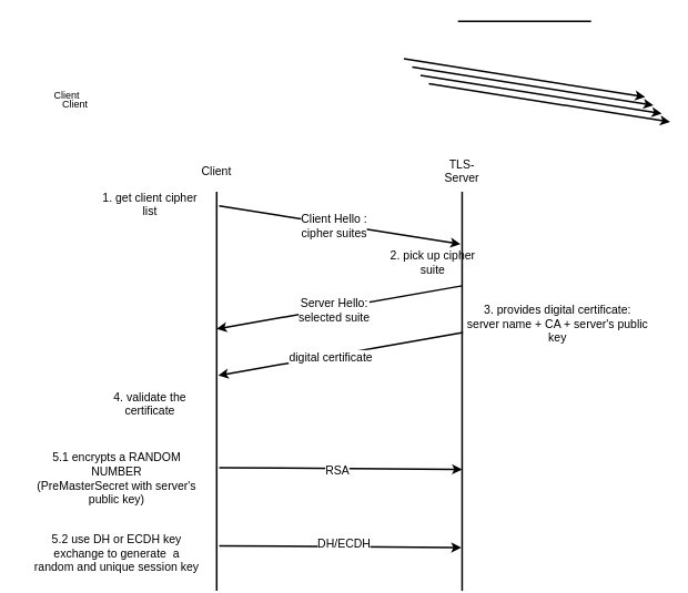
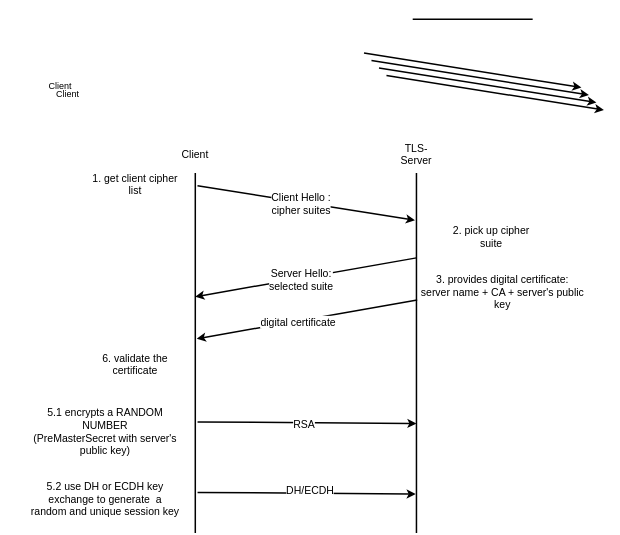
  <mxCell id="0" />
  <mxCell id="1" parent="0" />
  <mxCell id="2" value="" style="line;strokeWidth=2;html=1;" vertex="1" parent="1"><mxGeometry x="550" y="20" width="160" height="10" as="geometry" /></mxCell>
  <mxCell id="3" value="" style="line;strokeWidth=2;html=1;rotation=90;fontSize=14;" vertex="1" parent="1"><mxGeometry x="315" y="407.5" width="480" height="125" as="geometry" /></mxCell>
  <mxCell id="4" value="" style="line;strokeWidth=2;html=1;rotation=90;fontSize=14;" vertex="1" parent="1"><mxGeometry x="20" y="430" width="480" height="80" as="geometry" /></mxCell>
  <mxCell id="5" value="" style="endArrow=classic;html=1;rounded=0;strokeWidth=2;exitX=0.025;exitY=0.463;exitDx=0;exitDy=0;exitPerimeter=0;entryX=0.121;entryY=0.516;entryDx=0;entryDy=0;entryPerimeter=0;fontSize=14;" edge="1" parent="1"><mxGeometry width="50" height="50" relative="1" as="geometry"><mxPoint x="262.96" y="247" as="sourcePoint" /><mxPoint x="553" y="293.08" as="targetPoint" /></mxGeometry></mxCell>
  <mxCell id="6" value="&lt;div style=&quot;font-size: 14px;&quot;&gt;Client Hello :&lt;/div&gt;&lt;div style=&quot;font-size: 14px;&quot;&gt;cipher suites&lt;br style=&quot;font-size: 14px;&quot;&gt;&lt;/div&gt;" style="edgeLabel;html=1;align=center;verticalAlign=middle;resizable=0;points=[];fontSize=14;" vertex="1" connectable="0" parent="5"><mxGeometry x="-0.165" y="-1" relative="1" as="geometry"><mxPoint x="16" y="3" as="offset" /></mxGeometry></mxCell>
  <mxCell id="7" value="" style="endArrow=classic;html=1;rounded=0;strokeWidth=2;exitX=0.025;exitY=0.463;exitDx=0;exitDy=0;exitPerimeter=0;entryX=0.121;entryY=0.516;entryDx=0;entryDy=0;entryPerimeter=0;" edge="1" parent="1"><mxGeometry width="50" height="50" relative="1" as="geometry"><mxPoint x="485" y="70" as="sourcePoint" /><mxPoint x="775" y="116" as="targetPoint" /></mxGeometry></mxCell>
  <mxCell id="8" value="" style="endArrow=classic;html=1;rounded=0;strokeWidth=2;exitX=0.025;exitY=0.463;exitDx=0;exitDy=0;exitPerimeter=0;entryX=0.121;entryY=0.516;entryDx=0;entryDy=0;entryPerimeter=0;" edge="1" parent="1"><mxGeometry width="50" height="50" relative="1" as="geometry"><mxPoint x="495" y="80" as="sourcePoint" /><mxPoint x="785" y="126" as="targetPoint" /></mxGeometry></mxCell>
  <mxCell id="9" value="" style="endArrow=classic;html=1;rounded=0;strokeWidth=2;exitX=0.19;exitY=0.492;exitDx=0;exitDy=0;exitPerimeter=0;entryX=0.298;entryY=0.475;entryDx=0;entryDy=0;entryPerimeter=0;fontSize=14;" edge="1" parent="1"><mxGeometry width="50" height="50" relative="1" as="geometry"><mxPoint x="556" y="399.2" as="sourcePoint" /><mxPoint x="262" y="451.04" as="targetPoint" /></mxGeometry></mxCell>
  <mxCell id="10" value="digital certificate" style="edgeLabel;html=1;align=center;verticalAlign=middle;resizable=0;points=[];fontSize=14;" vertex="1" connectable="0" parent="9"><mxGeometry x="0.083" y="1" relative="1" as="geometry"><mxPoint as="offset" /></mxGeometry></mxCell>
  <mxCell id="11" value="" style="endArrow=classic;html=1;rounded=0;strokeWidth=2;entryX=0.25;entryY=0.5;entryDx=0;entryDy=0;entryPerimeter=0;exitX=0.142;exitY=0.5;exitDx=0;exitDy=0;exitPerimeter=0;fontSize=14;" edge="1" parent="1"><mxGeometry width="50" height="50" relative="1" as="geometry"><mxPoint x="555" y="343.16" as="sourcePoint" /><mxPoint x="260" y="395" as="targetPoint" /></mxGeometry></mxCell>
  <mxCell id="12" value="&lt;div style=&quot;font-size: 14px;&quot;&gt;Server Hello:&lt;/div&gt;&lt;div style=&quot;font-size: 14px;&quot;&gt;selected suite&lt;br style=&quot;font-size: 14px;&quot;&gt;&lt;/div&gt;" style="edgeLabel;html=1;align=center;verticalAlign=middle;resizable=0;points=[];fontSize=14;" vertex="1" connectable="0" parent="11"><mxGeometry x="0.21" y="-3" relative="1" as="geometry"><mxPoint x="24" as="offset" /></mxGeometry></mxCell>
  <mxCell id="13" value="" style="endArrow=classic;html=1;rounded=0;strokeWidth=2;exitX=0.025;exitY=0.463;exitDx=0;exitDy=0;exitPerimeter=0;entryX=0.696;entryY=0.5;entryDx=0;entryDy=0;entryPerimeter=0;fontSize=14;" edge="1" parent="1" target="3"><mxGeometry width="50" height="50" relative="1" as="geometry"><mxPoint x="263" y="562" as="sourcePoint" /><mxPoint x="553" y="608" as="targetPoint" /></mxGeometry></mxCell>
  <mxCell id="14" value="RSA" style="edgeLabel;html=1;align=center;verticalAlign=middle;resizable=0;points=[];fontSize=14;" vertex="1" connectable="0" parent="13"><mxGeometry x="-0.027" y="-2" relative="1" as="geometry"><mxPoint as="offset" /></mxGeometry></mxCell>
  <mxCell id="15" value="" style="endArrow=classic;html=1;rounded=0;strokeWidth=2;exitX=0.025;exitY=0.463;exitDx=0;exitDy=0;exitPerimeter=0;entryX=0.121;entryY=0.516;entryDx=0;entryDy=0;entryPerimeter=0;" edge="1" parent="1"><mxGeometry width="50" height="50" relative="1" as="geometry"><mxPoint x="505" y="90" as="sourcePoint" /><mxPoint x="795" y="136" as="targetPoint" /></mxGeometry></mxCell>
  <mxCell id="16" value="" style="endArrow=classic;html=1;rounded=0;strokeWidth=2;exitX=0.025;exitY=0.463;exitDx=0;exitDy=0;exitPerimeter=0;entryX=0.121;entryY=0.516;entryDx=0;entryDy=0;entryPerimeter=0;" edge="1" parent="1"><mxGeometry width="50" height="50" relative="1" as="geometry"><mxPoint x="515" y="100" as="sourcePoint" /><mxPoint x="805" y="146" as="targetPoint" /></mxGeometry></mxCell>
  <mxCell id="17" value="" style="endArrow=classic;html=1;rounded=0;strokeWidth=2;exitX=0.025;exitY=0.463;exitDx=0;exitDy=0;exitPerimeter=0;entryX=0.892;entryY=0.508;entryDx=0;entryDy=0;entryPerimeter=0;fontSize=14;" edge="1" parent="1" target="3"><mxGeometry width="50" height="50" relative="1" as="geometry"><mxPoint x="263" y="656" as="sourcePoint" /><mxPoint x="553" y="702" as="targetPoint" /></mxGeometry></mxCell>
  <mxCell id="18" value="DH/ECDH" style="edgeLabel;html=1;align=center;verticalAlign=middle;resizable=0;points=[];fontSize=14;" vertex="1" connectable="0" parent="17"><mxGeometry x="-0.1" y="3" relative="1" as="geometry"><mxPoint x="18" as="offset" /></mxGeometry></mxCell>
  <mxCell id="19" value="Client" style="text;html=1;strokeColor=none;fillColor=none;align=center;verticalAlign=middle;whiteSpace=wrap;rounded=0;fontSize=14;" vertex="1" parent="1"><mxGeometry x="230" y="190" width="60" height="30" as="geometry" /></mxCell>
  <mxCell id="20" value="TLS-Server" style="text;html=1;strokeColor=none;fillColor=none;align=center;verticalAlign=middle;whiteSpace=wrap;rounded=0;fontSize=14;" vertex="1" parent="1"><mxGeometry x="520" y="190" width="70" height="30" as="geometry" /></mxCell>
  <mxCell id="21" value="Client" style="text;html=1;strokeColor=none;fillColor=none;align=center;verticalAlign=middle;whiteSpace=wrap;rounded=0;" vertex="1" parent="1"><mxGeometry x="50" y="100" width="60" height="30" as="geometry" /></mxCell>
  <mxCell id="22" value="Client" style="text;html=1;strokeColor=none;fillColor=none;align=center;verticalAlign=middle;whiteSpace=wrap;rounded=0;" vertex="1" parent="1"><mxGeometry x="60" y="110" width="60" height="30" as="geometry" /></mxCell>
- <mxCell id="23" value="2. pick up cipher suite" style="text;html=1;strokeColor=none;fillColor=none;align=center;verticalAlign=middle;whiteSpace=wrap;rounded=0;fontSize=14;" vertex="1" parent="1"><mxGeometry x="460" y="300" width="120" height="30" as="geometry" /></mxCell>
+ <mxCell id="23" value="2. pick up cipher suite" style="text;html=1;strokeColor=none;fillColor=none;align=center;verticalAlign=middle;whiteSpace=wrap;rounded=0;fontSize=14;" vertex="1" parent="1"><mxGeometry x="595" y="300" width="120" height="30" as="geometry" /></mxCell>
  <mxCell id="24" value="&lt;div style=&quot;font-size: 14px;&quot;&gt;3. provides digital certificate:&lt;/div&gt;&lt;div style=&quot;font-size: 14px;&quot;&gt;server name + CA + server's public key&lt;br style=&quot;font-size: 14px;&quot;&gt;&lt;/div&gt;" style="text;html=1;strokeColor=none;fillColor=none;align=center;verticalAlign=middle;whiteSpace=wrap;rounded=0;fontSize=14;" vertex="1" parent="1"><mxGeometry x="560" y="377.5" width="220" height="22.5" as="geometry" /></mxCell>
  <mxCell id="25" value="1. get client cipher list" style="text;html=1;strokeColor=none;fillColor=none;align=center;verticalAlign=middle;whiteSpace=wrap;rounded=0;fontSize=14;" vertex="1" parent="1"><mxGeometry x="120" y="230" width="120" height="30" as="geometry" /></mxCell>
- <mxCell id="26" value="4. validate the certificate" style="text;html=1;strokeColor=none;fillColor=none;align=center;verticalAlign=middle;whiteSpace=wrap;rounded=0;fontSize=14;" vertex="1" parent="1"><mxGeometry x="120" y="470" width="120" height="30" as="geometry" /></mxCell>
+ <mxCell id="26" value="6. validate the certificate" style="text;html=1;strokeColor=none;fillColor=none;align=center;verticalAlign=middle;whiteSpace=wrap;rounded=0;fontSize=14;" vertex="1" parent="1"><mxGeometry x="120" y="470" width="120" height="30" as="geometry" /></mxCell>
  <mxCell id="27" value="&lt;div style=&quot;font-size: 14px;&quot;&gt;5.1 encrypts a RANDOM NUMBER&lt;/div&gt;&lt;div style=&quot;font-size: 14px;&quot;&gt;(PreMasterSecret with server's public key)&lt;/div&gt;" style="text;html=1;strokeColor=none;fillColor=none;align=center;verticalAlign=middle;whiteSpace=wrap;rounded=0;fontSize=14;" vertex="1" parent="1"><mxGeometry x="40" y="570" width="200" height="10" as="geometry" /></mxCell>
  <mxCell id="28" value="5.2 use DH or ECDH key exchange to generate&amp;nbsp; a random and unique session key" style="text;html=1;strokeColor=none;fillColor=none;align=center;verticalAlign=middle;whiteSpace=wrap;rounded=0;fontSize=14;" vertex="1" parent="1"><mxGeometry x="40" y="660" width="200" height="10" as="geometry" /></mxCell>
